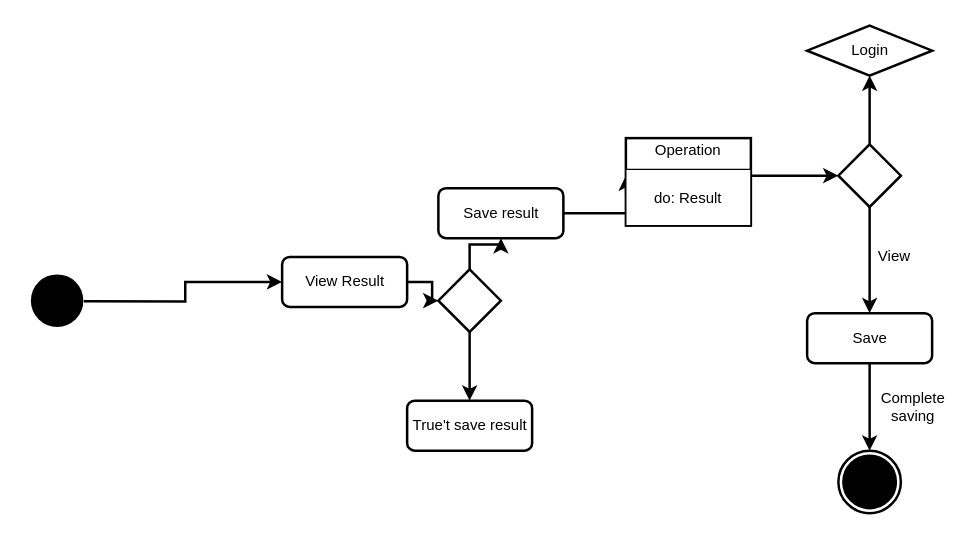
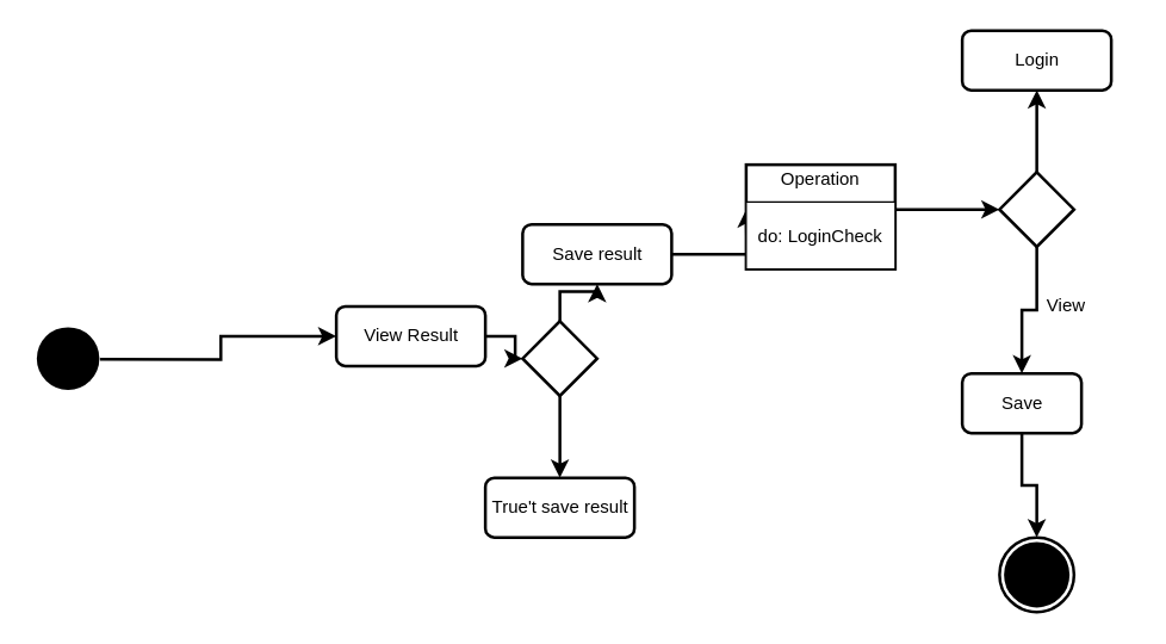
  <mxCell id="0" />
  <mxCell id="1" parent="0" />
  <mxCell id="2" value="" style="rounded=0;whiteSpace=wrap;html=1;strokeWidth=2;" vertex="1" parent="1"><mxGeometry x="500" y="110" width="100" height="70" as="geometry" /></mxCell>
  <mxCell id="3" value="" style="edgeStyle=orthogonalEdgeStyle;rounded=0;orthogonalLoop=1;jettySize=auto;html=1;strokeWidth=2;exitX=0.929;exitY=0.511;exitDx=0;exitDy=0;exitPerimeter=0;entryX=0;entryY=0.5;entryDx=0;entryDy=0;" edge="1" parent="1" source="4" target="10"><mxGeometry relative="1" as="geometry"><mxPoint x="230" y="240" as="targetPoint" /></mxGeometry></mxCell>
  <mxCell id="4" value="" style="ellipse;html=1;shape=endState;fillColor=#000000;strokeColor=none;strokeWidth=2;" vertex="1" parent="1"><mxGeometry x="20" y="215" width="50" height="50" as="geometry" /></mxCell>
  <mxCell id="5" value="" style="ellipse;html=1;shape=endState;fillColor=#000000;strokeColor=default;strokeWidth=2;" vertex="1" parent="1"><mxGeometry x="670" y="360" width="50" height="50" as="geometry" /></mxCell>
  <mxCell id="6" style="edgeStyle=orthogonalEdgeStyle;rounded=0;orthogonalLoop=1;jettySize=auto;html=1;strokeWidth=2;entryX=0.5;entryY=1;entryDx=0;entryDy=0;" edge="1" parent="1" source="8" target="12"><mxGeometry relative="1" as="geometry"><mxPoint x="375" y="150" as="targetPoint" /></mxGeometry></mxCell>
  <mxCell id="7" style="edgeStyle=orthogonalEdgeStyle;rounded=0;orthogonalLoop=1;jettySize=auto;html=1;entryX=0.5;entryY=0;entryDx=0;entryDy=0;strokeWidth=2;" edge="1" parent="1" source="8" target="13"><mxGeometry relative="1" as="geometry" /></mxCell>
  <mxCell id="8" value="" style="rhombus;whiteSpace=wrap;html=1;rounded=0;strokeWidth=2;" vertex="1" parent="1"><mxGeometry x="350" y="215" width="50" height="50" as="geometry" /></mxCell>
  <mxCell id="9" style="edgeStyle=orthogonalEdgeStyle;rounded=0;orthogonalLoop=1;jettySize=auto;html=1;entryX=0;entryY=0.5;entryDx=0;entryDy=0;strokeWidth=2;" edge="1" parent="1" source="10" target="8"><mxGeometry relative="1" as="geometry" /></mxCell>
  <mxCell id="10" value="View Result" style="html=1;rounded=1;strokeWidth=2;" vertex="1" parent="1"><mxGeometry x="225" y="205" width="100" height="40" as="geometry" /></mxCell>
  <mxCell id="11" style="edgeStyle=orthogonalEdgeStyle;rounded=0;orthogonalLoop=1;jettySize=auto;html=1;entryX=0;entryY=0.5;entryDx=0;entryDy=0;strokeWidth=2;" edge="1" parent="1" source="12"><mxGeometry relative="1" as="geometry"><mxPoint x="500" y="140" as="targetPoint" /></mxGeometry></mxCell>
  <mxCell id="12" value="Save result" style="html=1;rounded=1;strokeWidth=2;" vertex="1" parent="1"><mxGeometry x="350" y="150" width="100" height="40" as="geometry" /></mxCell>
  <mxCell id="13" value="True't save result" style="html=1;rounded=1;strokeWidth=2;" vertex="1" parent="1"><mxGeometry x="325" y="320" width="100" height="40" as="geometry" /></mxCell>
  <mxCell id="14" style="edgeStyle=orthogonalEdgeStyle;rounded=0;orthogonalLoop=1;jettySize=auto;html=1;entryX=0.5;entryY=1;entryDx=0;entryDy=0;strokeWidth=2;" edge="1" parent="1" source="16" target="20"><mxGeometry relative="1" as="geometry" /></mxCell>
  <mxCell id="15" style="edgeStyle=orthogonalEdgeStyle;rounded=0;orthogonalLoop=1;jettySize=auto;html=1;strokeWidth=2;entryX=0.5;entryY=0;entryDx=0;entryDy=0;" edge="1" parent="1" source="16" target="22"><mxGeometry relative="1" as="geometry"><mxPoint x="780" y="140" as="targetPoint" /></mxGeometry></mxCell>
  <mxCell id="16" value="" style="rhombus;whiteSpace=wrap;html=1;rounded=0;strokeWidth=2;" vertex="1" parent="1"><mxGeometry x="670" y="115" width="50" height="50" as="geometry" /></mxCell>
  <mxCell id="17" value="Operation" style="text;html=1;strokeColor=none;fillColor=none;align=center;verticalAlign=middle;whiteSpace=wrap;rounded=0;strokeWidth=1;" vertex="1" parent="1"><mxGeometry x="520" y="105" width="60" height="30" as="geometry" /></mxCell>
  <mxCell id="18" style="edgeStyle=orthogonalEdgeStyle;rounded=0;orthogonalLoop=1;jettySize=auto;html=1;entryX=0;entryY=0.5;entryDx=0;entryDy=0;strokeWidth=2;" edge="1" parent="1" source="19" target="16"><mxGeometry relative="1" as="geometry"><Array as="points"><mxPoint x="610" y="140" /><mxPoint x="610" y="140" /></Array></mxGeometry></mxCell>
- <mxCell id="19" value="do: Result" style="rounded=0;whiteSpace=wrap;html=1;strokeWidth=1;" vertex="1" parent="1"><mxGeometry x="500" y="135" width="100" height="45" as="geometry" /></mxCell>
- <mxCell id="20" value="Login" style="rhombus;html=1;strokeWidth=2;" vertex="1" parent="1"><mxGeometry x="645" y="20" width="100" height="40" as="geometry" /></mxCell>
+ <mxCell id="19" value="do: LoginCheck" style="rounded=0;whiteSpace=wrap;html=1;strokeWidth=1;" vertex="1" parent="1"><mxGeometry x="500" y="135" width="100" height="45" as="geometry" /></mxCell>
+ <mxCell id="20" value="Login" style="html=1;rounded=1;strokeWidth=2;" vertex="1" parent="1"><mxGeometry x="645" y="20" width="100" height="40" as="geometry" /></mxCell>
  <mxCell id="21" style="edgeStyle=orthogonalEdgeStyle;rounded=0;orthogonalLoop=1;jettySize=auto;html=1;strokeWidth=2;" edge="1" parent="1" source="22" target="5"><mxGeometry relative="1" as="geometry" /></mxCell>
- <mxCell id="22" value="Save" style="html=1;rounded=1;strokeWidth=2;" vertex="1" parent="1"><mxGeometry x="645" y="250" width="100" height="40" as="geometry" /></mxCell>
+ <mxCell id="22" value="Save" style="html=1;rounded=1;strokeWidth=2;" vertex="1" parent="1"><mxGeometry x="645" y="250" width="80" height="40" as="geometry" /></mxCell>
  <mxCell id="23" value="View" style="text;html=1;strokeColor=none;fillColor=none;align=center;verticalAlign=middle;whiteSpace=wrap;rounded=0;strokeWidth=1;" vertex="1" parent="1"><mxGeometry x="685" y="190" width="60" height="30" as="geometry" /></mxCell>
- <mxCell id="24" value="Complete saving" style="text;html=1;strokeColor=none;fillColor=none;align=center;verticalAlign=middle;whiteSpace=wrap;rounded=0;strokeWidth=1;" vertex="1" parent="1"><mxGeometry x="700" y="310" width="60" height="30" as="geometry" /></mxCell>
